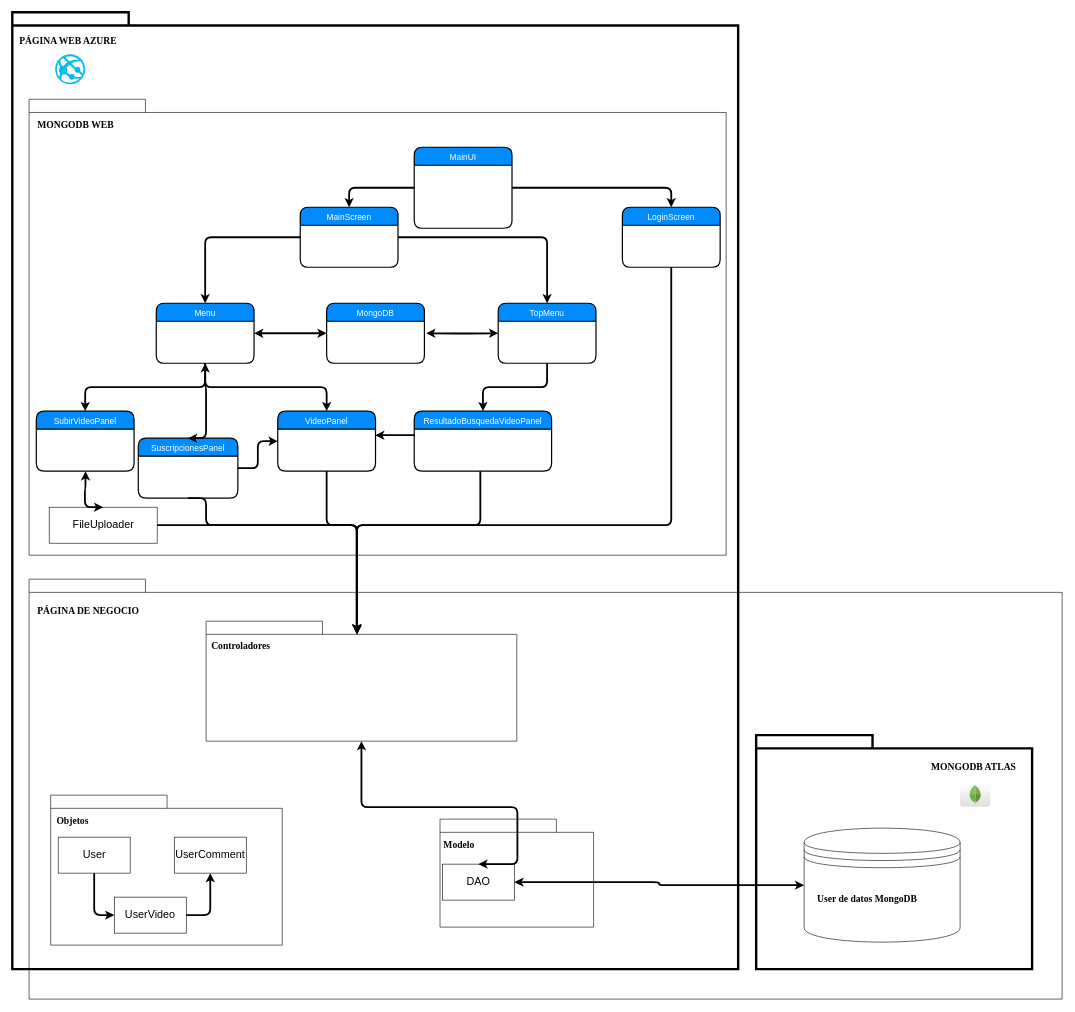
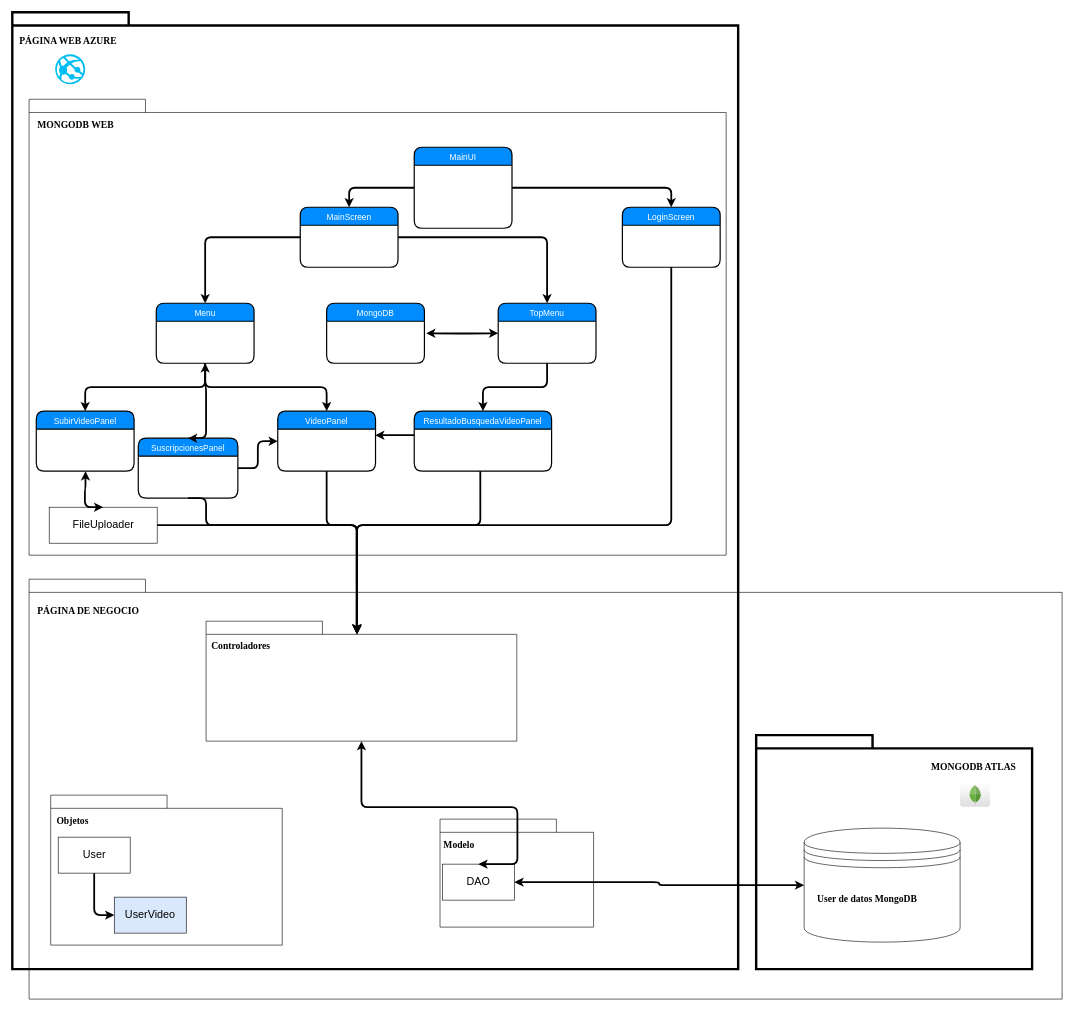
  <mxCell id="0" />
  <mxCell id="1" parent="0" />
  <mxCell id="2" value="" style="shape=folder;fontStyle=1;spacingTop=10;tabWidth=194;tabHeight=22;tabPosition=left;html=1;rounded=0;shadow=0;comic=0;labelBackgroundColor=none;strokeColor=#000000;strokeWidth=4;fillColor=none;fontFamily=Verdana;fontSize=10;fontColor=#000000;align=center;" parent="1" vertex="1"><mxGeometry x="20" y="20" width="1210" height="1595" as="geometry" /></mxCell>
  <mxCell id="3" value="&lt;span style=&quot;font-size: 16px&quot;&gt;&lt;b&gt;PÁGINA WEB AZURE&lt;/b&gt;&lt;/span&gt;" style="text;html=1;align=left;verticalAlign=top;spacingTop=-4;fontSize=10;fontFamily=Verdana;fontColor=#000000;" parent="1" vertex="1"><mxGeometry x="30" y="55" width="130" height="20" as="geometry" /></mxCell>
  <mxCell id="4" value="" style="verticalLabelPosition=bottom;html=1;verticalAlign=top;align=center;strokeColor=none;fillColor=#00BEF2;shape=mxgraph.azure.azure_website;pointerEvents=1;" parent="1" vertex="1"><mxGeometry x="91.5" y="90" width="50" height="50" as="geometry" /></mxCell>
  <mxCell id="5" value="" style="shape=folder;fontStyle=1;spacingTop=10;tabWidth=194;tabHeight=22;tabPosition=left;html=1;rounded=0;shadow=0;comic=0;labelBackgroundColor=none;strokeColor=#000000;strokeWidth=1;fillColor=none;fontFamily=Verdana;fontSize=10;fontColor=#000000;align=center;" parent="1" vertex="1"><mxGeometry x="48" y="165" width="1162" height="760" as="geometry" /></mxCell>
  <mxCell id="6" style="edgeStyle=orthogonalEdgeStyle;orthogonalLoop=1;jettySize=auto;html=1;exitX=0;exitY=0.5;exitDx=0;exitDy=0;rounded=1;strokeWidth=3;entryX=0.5;entryY=0;entryDx=0;entryDy=0;" parent="1" source="7" target="8" edge="1"><mxGeometry relative="1" as="geometry" /></mxCell>
  <mxCell id="7" value="MainUI" style="swimlane;childLayout=stackLayout;horizontal=1;startSize=30;horizontalStack=0;fillColor=#008cff;fontColor=#FFFFFF;rounded=1;fontSize=14;fontStyle=0;strokeWidth=2;resizeParent=0;resizeLast=1;shadow=0;dashed=0;align=center;" parent="1" vertex="1"><mxGeometry x="690" y="245" width="163" height="135" as="geometry" /></mxCell>
  <mxCell id="8" value="MainScreen" style="swimlane;childLayout=stackLayout;horizontal=1;startSize=30;horizontalStack=0;fillColor=#008cff;fontColor=#FFFFFF;rounded=1;fontSize=14;fontStyle=0;strokeWidth=2;resizeParent=0;resizeLast=1;shadow=0;dashed=0;align=center;" parent="1" vertex="1"><mxGeometry x="500" y="345" width="163" height="100" as="geometry" /></mxCell>
  <mxCell id="9" value="Menu" style="swimlane;childLayout=stackLayout;horizontal=1;startSize=30;horizontalStack=0;fillColor=#008cff;fontColor=#FFFFFF;rounded=1;fontSize=14;fontStyle=0;strokeWidth=2;resizeParent=0;resizeLast=1;shadow=0;dashed=0;align=center;" parent="1" vertex="1"><mxGeometry x="260" y="505" width="163" height="100" as="geometry" /></mxCell>
  <mxCell id="10" value="TopMenu" style="swimlane;childLayout=stackLayout;horizontal=1;startSize=30;horizontalStack=0;fillColor=#008cff;fontColor=#FFFFFF;rounded=1;fontSize=14;fontStyle=0;strokeWidth=2;resizeParent=0;resizeLast=1;shadow=0;dashed=0;align=center;" parent="1" vertex="1"><mxGeometry x="830" y="505" width="163" height="100" as="geometry" /></mxCell>
  <mxCell id="11" value="MongoDB" style="swimlane;childLayout=stackLayout;horizontal=1;startSize=30;horizontalStack=0;fillColor=#008cff;fontColor=#FFFFFF;rounded=1;fontSize=14;fontStyle=0;strokeWidth=2;resizeParent=0;resizeLast=1;shadow=0;dashed=0;align=center;" parent="1" vertex="1"><mxGeometry x="544" y="505" width="163" height="100" as="geometry" /></mxCell>
  <mxCell id="12" value="SubirVideoPanel" style="swimlane;childLayout=stackLayout;horizontal=1;startSize=30;horizontalStack=0;fillColor=#008cff;fontColor=#FFFFFF;rounded=1;fontSize=14;fontStyle=0;strokeWidth=2;resizeParent=0;resizeLast=1;shadow=0;dashed=0;align=center;" parent="1" vertex="1"><mxGeometry x="60" y="685" width="163" height="100" as="geometry" /></mxCell>
  <mxCell id="13" value="VideoPanel" style="swimlane;childLayout=stackLayout;horizontal=1;startSize=30;horizontalStack=0;fillColor=#008cff;fontColor=#FFFFFF;rounded=1;fontSize=14;fontStyle=0;strokeWidth=2;resizeParent=0;resizeLast=1;shadow=0;dashed=0;align=center;" parent="1" vertex="1"><mxGeometry x="462.5" y="685" width="163" height="100" as="geometry" /></mxCell>
  <mxCell id="14" value="ResultadoBusquedaVideoPanel" style="swimlane;childLayout=stackLayout;horizontal=1;startSize=30;horizontalStack=0;fillColor=#008cff;fontColor=#FFFFFF;rounded=1;fontSize=14;fontStyle=0;strokeWidth=2;resizeParent=0;resizeLast=1;shadow=0;dashed=0;align=center;" parent="1" vertex="1"><mxGeometry x="690" y="685" width="229" height="100" as="geometry" /></mxCell>
  <mxCell id="15" value="SuscripcionesPanel" style="swimlane;childLayout=stackLayout;horizontal=1;startSize=30;horizontalStack=0;fillColor=#008cff;fontColor=#FFFFFF;rounded=1;fontSize=14;fontStyle=0;strokeWidth=2;resizeParent=0;resizeLast=1;shadow=0;dashed=0;align=center;" parent="1" vertex="1"><mxGeometry x="230" y="730" width="166" height="100" as="geometry" /></mxCell>
  <mxCell id="16" value="LoginScreen" style="swimlane;childLayout=stackLayout;horizontal=1;startSize=30;horizontalStack=0;fillColor=#008cff;fontColor=#FFFFFF;rounded=1;fontSize=14;fontStyle=0;strokeWidth=2;resizeParent=0;resizeLast=1;shadow=0;dashed=0;align=center;" parent="1" vertex="1"><mxGeometry x="1037" y="345" width="163" height="100" as="geometry" /></mxCell>
  <mxCell id="17" value="&lt;font style=&quot;font-size: 18px&quot;&gt;FileUploader&lt;/font&gt;" style="rounded=0;whiteSpace=wrap;html=1;" parent="1" vertex="1"><mxGeometry x="81.5" y="845" width="180" height="60" as="geometry" /></mxCell>
  <mxCell id="18" style="edgeStyle=orthogonalEdgeStyle;orthogonalLoop=1;jettySize=auto;html=1;exitX=1;exitY=0.5;exitDx=0;exitDy=0;rounded=1;strokeWidth=3;entryX=0.5;entryY=0;entryDx=0;entryDy=0;" parent="1" source="7" target="16" edge="1"><mxGeometry relative="1" as="geometry"><mxPoint x="699.706" y="305.235" as="sourcePoint" /><mxPoint x="553.824" y="390" as="targetPoint" /></mxGeometry></mxCell>
- <mxCell id="19" style="edgeStyle=orthogonalEdgeStyle;orthogonalLoop=1;jettySize=auto;html=1;rounded=1;strokeWidth=3;startArrow=classic;startFill=1;exitX=1;exitY=0.5;exitDx=0;exitDy=0;entryX=0;entryY=0.5;entryDx=0;entryDy=0;" parent="1" source="9" target="11" edge="1"><mxGeometry relative="1" as="geometry"><mxPoint x="520" y="555" as="sourcePoint" /><mxPoint x="540" y="555" as="targetPoint" /><Array as="points" /></mxGeometry></mxCell>
  <mxCell id="20" style="edgeStyle=orthogonalEdgeStyle;orthogonalLoop=1;jettySize=auto;html=1;rounded=1;strokeWidth=3;entryX=0.5;entryY=0;entryDx=0;entryDy=0;exitX=1;exitY=0.5;exitDx=0;exitDy=0;" parent="1" source="8" target="10" edge="1"><mxGeometry relative="1" as="geometry"><mxPoint x="610.294" y="454.647" as="sourcePoint" /><mxPoint x="611.471" y="514.647" as="targetPoint" /><Array as="points"><mxPoint x="912" y="395" /></Array></mxGeometry></mxCell>
  <mxCell id="21" style="edgeStyle=orthogonalEdgeStyle;orthogonalLoop=1;jettySize=auto;html=1;rounded=1;strokeWidth=3;startArrow=classic;startFill=1;entryX=0;entryY=0.5;entryDx=0;entryDy=0;" parent="1" target="10" edge="1"><mxGeometry relative="1" as="geometry"><mxPoint x="710" y="555" as="sourcePoint" /><mxPoint x="554.286" y="565.286" as="targetPoint" /><Array as="points" /></mxGeometry></mxCell>
  <mxCell id="22" style="edgeStyle=orthogonalEdgeStyle;orthogonalLoop=1;jettySize=auto;html=1;rounded=1;strokeWidth=3;exitX=0;exitY=0.5;exitDx=0;exitDy=0;entryX=0.5;entryY=0;entryDx=0;entryDy=0;" parent="1" source="8" target="9" edge="1"><mxGeometry relative="1" as="geometry"><mxPoint x="635.172" y="404.793" as="sourcePoint" /><mxPoint x="342" y="495" as="targetPoint" /><Array as="points"><mxPoint x="342" y="395" /></Array></mxGeometry></mxCell>
  <mxCell id="23" style="edgeStyle=orthogonalEdgeStyle;orthogonalLoop=1;jettySize=auto;html=1;rounded=1;strokeWidth=3;entryX=0.5;entryY=0;entryDx=0;entryDy=0;exitX=0.5;exitY=1;exitDx=0;exitDy=0;startArrow=classic;startFill=1;" parent="1" source="9" target="15" edge="1"><mxGeometry relative="1" as="geometry"><mxPoint x="260" y="545" as="sourcePoint" /><mxPoint x="351.529" y="514.647" as="targetPoint" /><Array as="points"><mxPoint x="342" y="645" /><mxPoint x="343" y="645" /></Array></mxGeometry></mxCell>
  <mxCell id="24" style="edgeStyle=orthogonalEdgeStyle;orthogonalLoop=1;jettySize=auto;html=1;rounded=1;strokeWidth=3;entryX=0.5;entryY=0;entryDx=0;entryDy=0;exitX=0.5;exitY=1;exitDx=0;exitDy=0;" parent="1" source="9" target="12" edge="1"><mxGeometry relative="1" as="geometry"><mxPoint x="351.833" y="614.667" as="sourcePoint" /><mxPoint x="132.667" y="684.667" as="targetPoint" /><Array as="points"><mxPoint x="341" y="645" /><mxPoint x="141" y="645" /></Array></mxGeometry></mxCell>
  <mxCell id="25" style="edgeStyle=orthogonalEdgeStyle;orthogonalLoop=1;jettySize=auto;html=1;rounded=1;strokeWidth=3;entryX=0.5;entryY=0;entryDx=0;entryDy=0;exitX=0.5;exitY=1;exitDx=0;exitDy=0;" parent="1" source="9" target="13" edge="1"><mxGeometry relative="1" as="geometry"><mxPoint x="351.286" y="615" as="sourcePoint" /><mxPoint x="351.286" y="685.286" as="targetPoint" /><Array as="points"><mxPoint x="341" y="645" /><mxPoint x="544" y="645" /></Array></mxGeometry></mxCell>
  <mxCell id="26" style="edgeStyle=orthogonalEdgeStyle;orthogonalLoop=1;jettySize=auto;html=1;rounded=1;strokeWidth=3;entryX=0.5;entryY=0;entryDx=0;entryDy=0;exitX=0.5;exitY=1;exitDx=0;exitDy=0;" parent="1" source="10" target="14" edge="1"><mxGeometry relative="1" as="geometry"><mxPoint x="340" y="605" as="sourcePoint" /><mxPoint x="571.833" y="684.667" as="targetPoint" /><Array as="points"><mxPoint x="911" y="645" /><mxPoint x="805" y="645" /></Array></mxGeometry></mxCell>
  <mxCell id="27" style="edgeStyle=orthogonalEdgeStyle;orthogonalLoop=1;jettySize=auto;html=1;rounded=1;strokeWidth=3;" parent="1" edge="1"><mxGeometry relative="1" as="geometry"><mxPoint x="690" y="725" as="sourcePoint" /><mxPoint x="625" y="725" as="targetPoint" /><Array as="points"><mxPoint x="680" y="725" /><mxPoint x="680" y="725" /></Array></mxGeometry></mxCell>
  <mxCell id="28" style="edgeStyle=orthogonalEdgeStyle;orthogonalLoop=1;jettySize=auto;html=1;rounded=1;strokeWidth=3;exitX=1;exitY=0.5;exitDx=0;exitDy=0;entryX=0;entryY=0.5;entryDx=0;entryDy=0;" parent="1" source="15" target="13" edge="1"><mxGeometry relative="1" as="geometry"><mxPoint x="699.905" y="735.143" as="sourcePoint" /><mxPoint x="460" y="735" as="targetPoint" /><Array as="points" /></mxGeometry></mxCell>
  <mxCell id="29" style="edgeStyle=orthogonalEdgeStyle;orthogonalLoop=1;jettySize=auto;html=1;rounded=1;strokeWidth=3;entryX=0.5;entryY=0;entryDx=0;entryDy=0;startArrow=classic;startFill=1;" parent="1" target="17" edge="1"><mxGeometry relative="1" as="geometry"><mxPoint x="142" y="785" as="sourcePoint" /><mxPoint x="353" y="695" as="targetPoint" /><Array as="points"><mxPoint x="142" y="815" /><mxPoint x="141" y="655" /></Array></mxGeometry></mxCell>
  <mxCell id="30" value="&lt;b style=&quot;font-size: 16px&quot;&gt;MONGODB WEB&lt;/b&gt;" style="text;html=1;align=left;verticalAlign=top;spacingTop=-4;fontSize=10;fontFamily=Verdana;fontColor=#000000;" parent="1" vertex="1"><mxGeometry x="60" y="195" width="130" height="20" as="geometry" /></mxCell>
  <mxCell id="31" value="" style="shape=folder;fontStyle=1;spacingTop=10;tabWidth=194;tabHeight=22;tabPosition=left;html=1;rounded=0;shadow=0;comic=0;labelBackgroundColor=none;strokeColor=#000000;strokeWidth=1;fillColor=none;fontFamily=Verdana;fontSize=10;fontColor=#000000;align=center;" parent="1" vertex="1"><mxGeometry x="48" y="965" width="1722" height="700" as="geometry" /></mxCell>
  <mxCell id="32" value="&lt;b style=&quot;font-size: 16px&quot;&gt;PÁGINA DE NEGOCIO&lt;/b&gt;" style="text;html=1;align=left;verticalAlign=top;spacingTop=-4;fontSize=10;fontFamily=Verdana;fontColor=#000000;" parent="1" vertex="1"><mxGeometry x="60" y="1005" width="130" height="20" as="geometry" /></mxCell>
  <mxCell id="33" value="" style="shape=folder;fontStyle=1;spacingTop=10;tabWidth=194;tabHeight=22;tabPosition=left;html=1;rounded=0;shadow=0;comic=0;labelBackgroundColor=none;strokeColor=#000000;strokeWidth=1;fillColor=none;fontFamily=Verdana;fontSize=10;fontColor=#000000;align=center;" parent="1" vertex="1"><mxGeometry x="343" y="1035" width="518" height="200" as="geometry" /></mxCell>
  <mxCell id="34" value="&lt;b style=&quot;font-size: 16px&quot;&gt;Controladores&lt;/b&gt;" style="text;html=1;align=left;verticalAlign=top;spacingTop=-4;fontSize=10;fontFamily=Verdana;fontColor=#000000;" parent="1" vertex="1"><mxGeometry x="350" y="1064" width="130" height="20" as="geometry" /></mxCell>
  <mxCell id="35" value="" style="shape=folder;fontStyle=1;spacingTop=10;tabWidth=194;tabHeight=22;tabPosition=left;html=1;rounded=0;shadow=0;comic=0;labelBackgroundColor=none;strokeColor=#000000;strokeWidth=1;fillColor=none;fontFamily=Verdana;fontSize=10;fontColor=#000000;align=center;" parent="1" vertex="1"><mxGeometry x="84" y="1325" width="386" height="250" as="geometry" /></mxCell>
  <mxCell id="36" value="&lt;b style=&quot;font-size: 16px&quot;&gt;Objetos&lt;/b&gt;" style="text;html=1;align=left;verticalAlign=top;spacingTop=-4;fontSize=10;fontFamily=Verdana;fontColor=#000000;" parent="1" vertex="1"><mxGeometry x="91.5" y="1355" width="130" height="20" as="geometry" /></mxCell>
  <mxCell id="37" value="&lt;font style=&quot;font-size: 18px&quot;&gt;User&lt;/font&gt;" style="rounded=0;whiteSpace=wrap;html=1;" parent="1" vertex="1"><mxGeometry x="96.5" y="1395" width="120" height="60" as="geometry" /></mxCell>
- <mxCell id="38" value="&lt;font style=&quot;font-size: 18px&quot;&gt;UserComment&lt;/font&gt;" style="rounded=0;whiteSpace=wrap;html=1;" parent="1" vertex="1"><mxGeometry x="290" y="1395" width="120" height="60" as="geometry" /></mxCell>
- <mxCell id="39" value="&lt;font style=&quot;font-size: 18px&quot;&gt;UserVideo&lt;/font&gt;" style="rounded=0;whiteSpace=wrap;html=1;" parent="1" vertex="1"><mxGeometry x="190" y="1495" width="120" height="60" as="geometry" /></mxCell>
+ <mxCell id="39" value="&lt;font style=&quot;font-size: 18px&quot;&gt;UserVideo&lt;/font&gt;" style="rounded=0;whiteSpace=wrap;html=1;fillColor=#dae8fc;" parent="1" vertex="1"><mxGeometry x="190" y="1495" width="120" height="60" as="geometry" /></mxCell>
  <mxCell id="40" style="edgeStyle=orthogonalEdgeStyle;orthogonalLoop=1;jettySize=auto;html=1;rounded=1;strokeWidth=3;entryX=0;entryY=0.5;entryDx=0;entryDy=0;startArrow=none;startFill=0;exitX=0.5;exitY=1;exitDx=0;exitDy=0;" parent="1" source="37" target="39" edge="1"><mxGeometry relative="1" as="geometry"><mxPoint x="152.167" y="794.667" as="sourcePoint" /><mxPoint x="151.333" y="844.667" as="targetPoint" /><Array as="points" /></mxGeometry></mxCell>
- <mxCell id="41" style="edgeStyle=orthogonalEdgeStyle;orthogonalLoop=1;jettySize=auto;html=1;rounded=1;strokeWidth=3;entryX=0.5;entryY=1;entryDx=0;entryDy=0;startArrow=none;startFill=0;exitX=1;exitY=0.5;exitDx=0;exitDy=0;" parent="1" source="39" target="38" edge="1"><mxGeometry relative="1" as="geometry"><mxPoint x="166.286" y="1465.286" as="sourcePoint" /><mxPoint x="200" y="1535" as="targetPoint" /><Array as="points" /></mxGeometry></mxCell>
  <mxCell id="42" value="" style="shape=folder;fontStyle=1;spacingTop=10;tabWidth=194;tabHeight=22;tabPosition=left;html=1;rounded=0;shadow=0;comic=0;labelBackgroundColor=none;strokeColor=#000000;strokeWidth=1;fillColor=none;fontFamily=Verdana;fontSize=10;fontColor=#000000;align=center;" parent="1" vertex="1"><mxGeometry x="733" y="1365" width="256" height="180" as="geometry" /></mxCell>
  <mxCell id="43" value="&lt;b style=&quot;font-size: 16px&quot;&gt;Modelo&lt;/b&gt;" style="text;html=1;align=left;verticalAlign=top;spacingTop=-4;fontSize=10;fontFamily=Verdana;fontColor=#000000;" parent="1" vertex="1"><mxGeometry x="737" y="1395" width="130" height="20" as="geometry" /></mxCell>
  <mxCell id="44" value="&lt;font style=&quot;font-size: 18px&quot;&gt;DAO&lt;/font&gt;" style="rounded=0;whiteSpace=wrap;html=1;" parent="1" vertex="1"><mxGeometry x="737" y="1440" width="120" height="60" as="geometry" /></mxCell>
  <mxCell id="45" value="" style="shape=folder;fontStyle=1;spacingTop=10;tabWidth=194;tabHeight=22;tabPosition=left;html=1;rounded=0;shadow=0;comic=0;labelBackgroundColor=none;strokeColor=#000000;strokeWidth=4;fillColor=none;fontFamily=Verdana;fontSize=10;fontColor=#000000;align=center;" parent="1" vertex="1"><mxGeometry x="1260" y="1225" width="460" height="390" as="geometry" /></mxCell>
  <mxCell id="46" value="&lt;span style=&quot;font-size: 16px&quot;&gt;&lt;b&gt;MONGODB ATLAS&lt;/b&gt;&lt;/span&gt;" style="text;html=1;align=left;verticalAlign=top;spacingTop=-4;fontSize=10;fontFamily=Verdana;fontColor=#000000;" parent="1" vertex="1"><mxGeometry x="1550" y="1265" width="130" height="20" as="geometry" /></mxCell>
  <mxCell id="47" value="" style="dashed=0;outlineConnect=0;html=1;align=center;labelPosition=center;verticalLabelPosition=bottom;verticalAlign=top;shape=mxgraph.webicons.mongodb;fillColor=#FFFFFF;gradientColor=#DFDEDE;strokeWidth=11;" parent="1" vertex="1"><mxGeometry x="1600" y="1304.5" width="50" height="40" as="geometry" /></mxCell>
  <mxCell id="48" value="" style="shape=datastore;whiteSpace=wrap;html=1;" parent="1" vertex="1"><mxGeometry x="1340" y="1380" width="260" height="190" as="geometry" /></mxCell>
  <mxCell id="49" value="&lt;span style=&quot;font-size: 16px&quot;&gt;&lt;b&gt;User de datos MongoDB&lt;/b&gt;&lt;/span&gt;" style="text;html=1;align=left;verticalAlign=top;spacingTop=-4;fontSize=10;fontFamily=Verdana;fontColor=#000000;" parent="1" vertex="1"><mxGeometry x="1360" y="1485" width="130" height="20" as="geometry" /></mxCell>
  <mxCell id="50" style="edgeStyle=orthogonalEdgeStyle;orthogonalLoop=1;jettySize=auto;html=1;rounded=1;strokeWidth=3;exitX=0.5;exitY=1;exitDx=0;exitDy=0;entryX=0.486;entryY=0.11;entryDx=0;entryDy=0;entryPerimeter=0;" parent="1" source="15" target="33" edge="1"><mxGeometry relative="1" as="geometry"><mxPoint x="436" y="745" as="sourcePoint" /><mxPoint x="473" y="745" as="targetPoint" /><Array as="points"><mxPoint x="343" y="875" /><mxPoint x="595" y="875" /></Array></mxGeometry></mxCell>
  <mxCell id="51" style="edgeStyle=orthogonalEdgeStyle;orthogonalLoop=1;jettySize=auto;html=1;rounded=1;strokeWidth=3;exitX=0.5;exitY=1;exitDx=0;exitDy=0;" parent="1" source="13" edge="1"><mxGeometry relative="1" as="geometry"><mxPoint x="544" y="792" as="sourcePoint" /><mxPoint x="594" y="1055" as="targetPoint" /><Array as="points"><mxPoint x="544" y="875" /><mxPoint x="594" y="875" /></Array></mxGeometry></mxCell>
  <mxCell id="52" style="edgeStyle=orthogonalEdgeStyle;orthogonalLoop=1;jettySize=auto;html=1;rounded=1;strokeWidth=3;exitX=1;exitY=0.5;exitDx=0;exitDy=0;entryX=0.486;entryY=0.109;entryDx=0;entryDy=0;entryPerimeter=0;" parent="1" source="17" target="33" edge="1"><mxGeometry relative="1" as="geometry"><mxPoint x="353" y="794.667" as="sourcePoint" /><mxPoint x="594" y="1045" as="targetPoint" /><Array as="points"><mxPoint x="594" y="875" /></Array></mxGeometry></mxCell>
  <mxCell id="53" style="edgeStyle=orthogonalEdgeStyle;orthogonalLoop=1;jettySize=auto;html=1;rounded=1;strokeWidth=3;exitX=0.5;exitY=1;exitDx=0;exitDy=0;" parent="1" source="16" edge="1"><mxGeometry relative="1" as="geometry"><mxPoint x="210.064" y="884.973" as="sourcePoint" /><mxPoint x="594.5" y="1056" as="targetPoint" /><Array as="points"><mxPoint x="1118" y="875" /><mxPoint x="594" y="875" /></Array></mxGeometry></mxCell>
  <mxCell id="54" style="edgeStyle=orthogonalEdgeStyle;orthogonalLoop=1;jettySize=auto;html=1;rounded=1;strokeWidth=3;exitX=0.5;exitY=1;exitDx=0;exitDy=0;entryX=0.485;entryY=0.105;entryDx=0;entryDy=0;entryPerimeter=0;" parent="1" target="33" edge="1"><mxGeometry relative="1" as="geometry"><mxPoint x="800.167" y="785" as="sourcePoint" /><mxPoint x="590.167" y="1056" as="targetPoint" /><Array as="points"><mxPoint x="800" y="875" /><mxPoint x="594" y="875" /></Array></mxGeometry></mxCell>
  <mxCell id="55" style="edgeStyle=orthogonalEdgeStyle;orthogonalLoop=1;jettySize=auto;html=1;rounded=1;strokeWidth=3;exitX=0.5;exitY=1;exitDx=0;exitDy=0;entryX=0.5;entryY=0;entryDx=0;entryDy=0;exitPerimeter=0;startArrow=classic;startFill=1;" parent="1" source="33" target="44" edge="1"><mxGeometry relative="1" as="geometry"><mxPoint x="810" y="795" as="sourcePoint" /><mxPoint x="604" y="1066" as="targetPoint" /><Array as="points"><mxPoint x="602" y="1345" /><mxPoint x="862" y="1345" /></Array></mxGeometry></mxCell>
  <mxCell id="56" style="edgeStyle=orthogonalEdgeStyle;orthogonalLoop=1;jettySize=auto;html=1;rounded=1;strokeWidth=3;exitX=1;exitY=0.5;exitDx=0;exitDy=0;startArrow=classic;startFill=1;" parent="1" source="44" target="48" edge="1"><mxGeometry relative="1" as="geometry"><mxPoint x="612.571" y="1245" as="sourcePoint" /><mxPoint x="872.571" y="1455" as="targetPoint" /><Array as="points" /></mxGeometry></mxCell>
